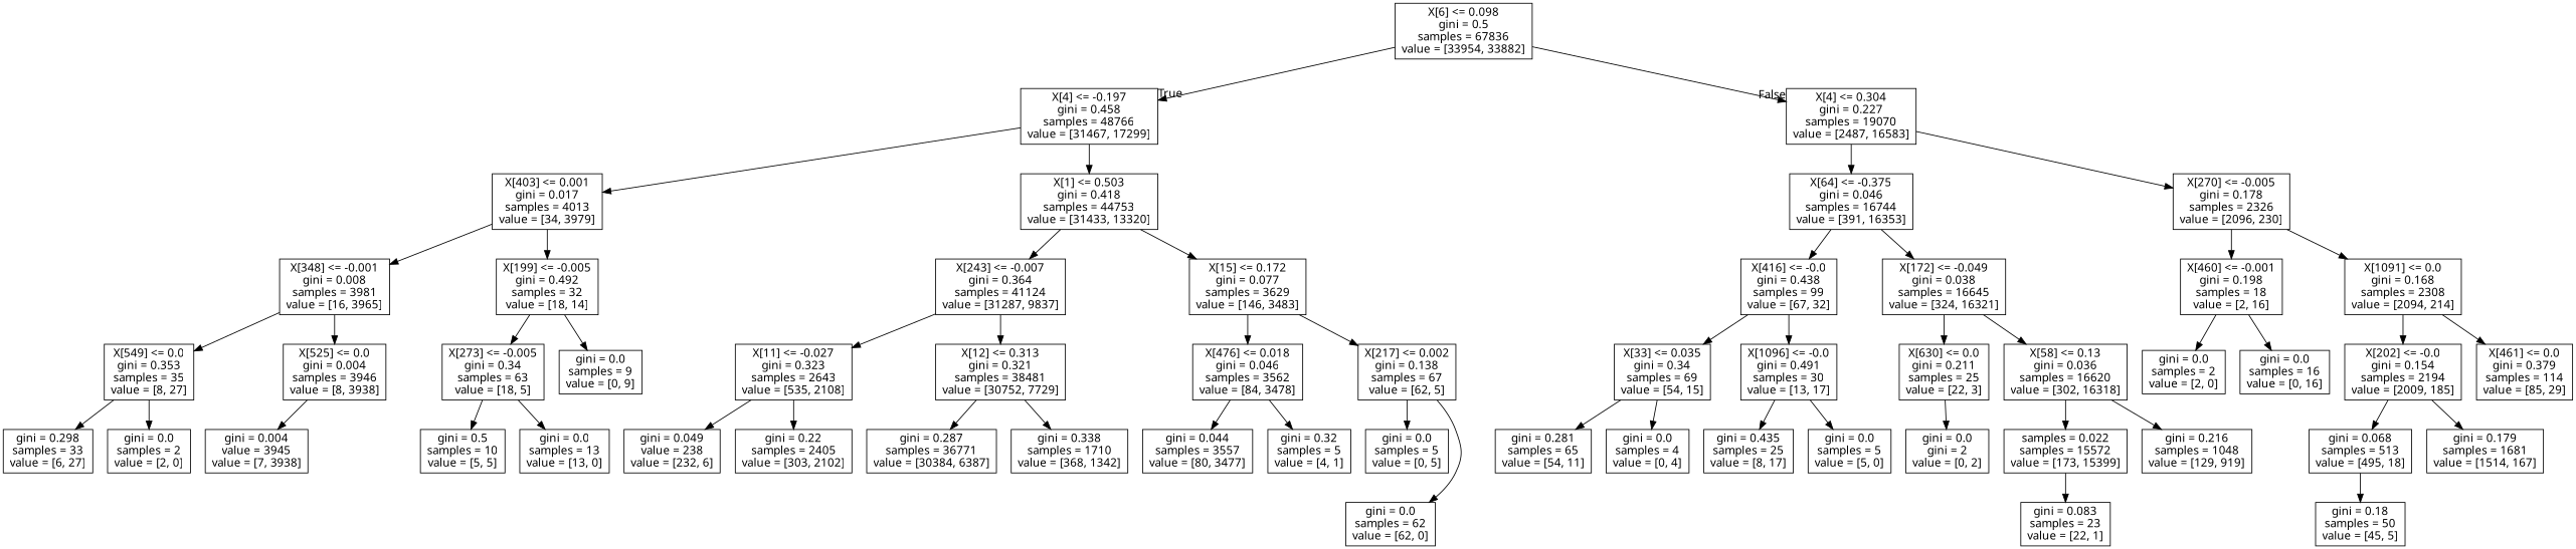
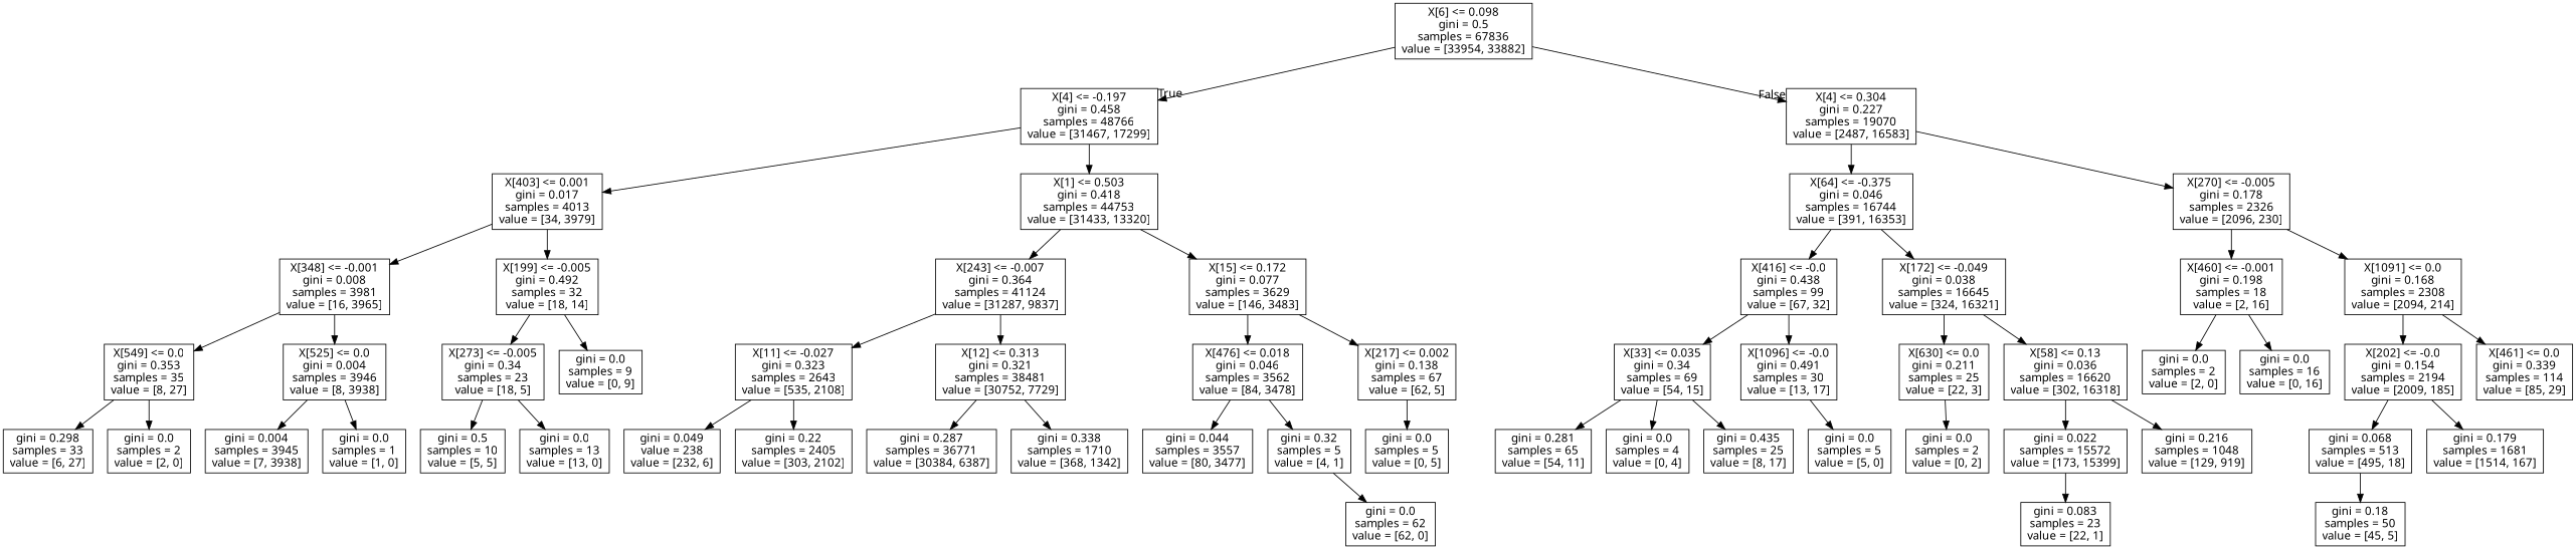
  digraph {
    fontname="Noto Sans"
    node [fontname="Noto Sans" shape=box]
    edge [fontname="Noto Sans"]
    n1 [label="X[6] <= 0.098\ngini = 0.5\nsamples = 67836\nvalue = [33954, 33882]"]
    n2 [label="X[4] <= -0.197\ngini = 0.458\nsamples = 48766\nvalue = [31467, 17299]"]
    n3 [label="X[4] <= 0.304\ngini = 0.227\nsamples = 19070\nvalue = [2487, 16583]"]
    n4 [label="X[403] <= 0.001\ngini = 0.017\nsamples = 4013\nvalue = [34, 3979]"]
    n5 [label="X[1] <= 0.503\ngini = 0.418\nsamples = 44753\nvalue = [31433, 13320]"]
    n6 [label="X[64] <= -0.375\ngini = 0.046\nsamples = 16744\nvalue = [391, 16353]"]
    n7 [label="X[270] <= -0.005\ngini = 0.178\nsamples = 2326\nvalue = [2096, 230]"]
    n8 [label="X[348] <= -0.001\ngini = 0.008\nsamples = 3981\nvalue = [16, 3965]"]
    n9 [label="X[199] <= -0.005\ngini = 0.492\nsamples = 32\nvalue = [18, 14]"]
    n10 [label="X[243] <= -0.007\ngini = 0.364\nsamples = 41124\nvalue = [31287, 9837]"]
    n11 [label="X[15] <= 0.172\ngini = 0.077\nsamples = 3629\nvalue = [146, 3483]"]
    n12 [label="X[549] <= 0.0\ngini = 0.353\nsamples = 35\nvalue = [8, 27]"]
    n13 [label="X[525] <= 0.0\ngini = 0.004\nsamples = 3946\nvalue = [8, 3938]"]
-   n14 [label="X[273] <= -0.005\ngini = 0.34\nsamples = 63\nvalue = [18, 5]"]
+   n14 [label="X[273] <= -0.005\ngini = 0.34\nsamples = 23\nvalue = [18, 5]"]
    n15 [label="gini = 0.0\nsamples = 9\nvalue = [0, 9]"]
    n16 [label="gini = 0.298\nsamples = 33\nvalue = [6, 27]"]
    n17 [label="gini = 0.0\nsamples = 2\nvalue = [2, 0]"]
-   n18 [label="gini = 0.004\nvalue = 3945\nvalue = [7, 3938]"]
+   n18 [label="gini = 0.004\nsamples = 3945\nvalue = [7, 3938]"]
+   n19 [label="gini = 0.0\nsamples = 1\nvalue = [1, 0]"]
    n20 [label="gini = 0.5\nsamples = 10\nvalue = [5, 5]"]
    n21 [label="gini = 0.0\nsamples = 13\nvalue = [13, 0]"]
    n22 [label="X[11] <= -0.027\ngini = 0.323\nsamples = 2643\nvalue = [535, 2108]"]
    n23 [label="X[12] <= 0.313\ngini = 0.321\nsamples = 38481\nvalue = [30752, 7729]"]
    n24 [label="X[476] <= 0.018\ngini = 0.046\nsamples = 3562\nvalue = [84, 3478]"]
    n25 [label="X[217] <= 0.002\ngini = 0.138\nsamples = 67\nvalue = [62, 5]"]
    n26 [label="gini = 0.049\nvalue = 238\nvalue = [232, 6]"]
    n27 [label="gini = 0.22\nsamples = 2405\nvalue = [303, 2102]"]
    n28 [label="gini = 0.287\nsamples = 36771\nvalue = [30384, 6387]"]
    n29 [label="gini = 0.338\nsamples = 1710\nvalue = [368, 1342]"]
    n30 [label="gini = 0.044\nsamples = 3557\nvalue = [80, 3477]"]
    n31 [label="gini = 0.32\nsamples = 5\nvalue = [4, 1]"]
    n32 [label="gini = 0.0\nsamples = 5\nvalue = [0, 5]"]
    n33 [label="gini = 0.0\nsamples = 62\nvalue = [62, 0]"]
    n34 [label="X[416] <= -0.0\ngini = 0.438\nsamples = 99\nvalue = [67, 32]"]
    n35 [label="X[172] <= -0.049\ngini = 0.038\nsamples = 16645\nvalue = [324, 16321]"]
    n36 [label="X[460] <= -0.001\ngini = 0.198\nsamples = 18\nvalue = [2, 16]"]
    n37 [label="X[1091] <= 0.0\ngini = 0.168\nsamples = 2308\nvalue = [2094, 214]"]
    n38 [label="X[33] <= 0.035\ngini = 0.34\nsamples = 69\nvalue = [54, 15]"]
    n39 [label="X[1096] <= -0.0\ngini = 0.491\nsamples = 30\nvalue = [13, 17]"]
    n40 [label="X[630] <= 0.0\ngini = 0.211\nsamples = 25\nvalue = [22, 3]"]
    n41 [label="X[58] <= 0.13\ngini = 0.036\nsamples = 16620\nvalue = [302, 16318]"]
    n42 [label="gini = 0.281\nsamples = 65\nvalue = [54, 11]"]
    n43 [label="gini = 0.0\nsamples = 4\nvalue = [0, 4]"]
    n44 [label="gini = 0.0\nsamples = 5\nvalue = [5, 0]"]
    n45 [label="gini = 0.435\nsamples = 25\nvalue = [8, 17]"]
-   n46 [label="gini = 0.0\ngini = 2\nvalue = [0, 2]"]
-   n47 [label="samples = 0.022\nsamples = 15572\nvalue = [173, 15399]"]
+   n46 [label="gini = 0.0\nsamples = 2\nvalue = [0, 2]"]
+   n47 [label="gini = 0.022\nsamples = 15572\nvalue = [173, 15399]"]
    n48 [label="gini = 0.216\nsamples = 1048\nvalue = [129, 919]"]
    n49 [label="gini = 0.083\nsamples = 23\nvalue = [22, 1]"]
    n50 [label="gini = 0.0\nsamples = 2\nvalue = [2, 0]"]
    n51 [label="gini = 0.0\nsamples = 16\nvalue = [0, 16]"]
    n52 [label="X[202] <= -0.0\ngini = 0.154\nsamples = 2194\nvalue = [2009, 185]"]
-   n53 [label="X[461] <= 0.0\ngini = 0.379\nsamples = 114\nvalue = [85, 29]"]
+   n53 [label="X[461] <= 0.0\ngini = 0.339\nsamples = 114\nvalue = [85, 29]"]
    n54 [label="gini = 0.068\nsamples = 513\nvalue = [495, 18]"]
    n55 [label="gini = 0.179\nsamples = 1681\nvalue = [1514, 167]"]
    n56 [label="gini = 0.18\nsamples = 50\nvalue = [45, 5]"]
    n1 -> n2 [headlabel=True labelangle=45 labeldistance=2.5]
    n1 -> n3 [headlabel=False labelangle=-45 labeldistance=2.5]
    n2 -> n4
    n2 -> n5
    n3 -> n6
    n3 -> n7
    n4 -> n8
    n4 -> n9
    n5 -> n10
    n5 -> n11
    n6 -> n34
    n6 -> n35
    n7 -> n36
    n7 -> n37
    n8 -> n12
    n8 -> n13
    n9 -> n14
    n9 -> n15
    n10 -> n22
    n10 -> n23
    n11 -> n24
    n11 -> n25
    n12 -> n16
    n12 -> n17
    n13 -> n18
+   n13 -> n19
    n14 -> n20
    n14 -> n21
    n22 -> n26
    n22 -> n27
    n23 -> n28
    n23 -> n29
    n24 -> n30
    n24 -> n31
    n25 -> n32
-   n25 -> n33
+   n31 -> n33
    n34 -> n38
    n34 -> n39
    n35 -> n40
    n35 -> n41
    n36 -> n50
    n36 -> n51
    n37 -> n52
    n37 -> n53
    n38 -> n42
    n38 -> n43
    n39 -> n44
-   n39 -> n45
+   n38 -> n45
    n40 -> n46
    n41 -> n47
    n41 -> n48
    n47 -> n49
    n52 -> n54
    n52 -> n55
    n54 -> n56
  }
